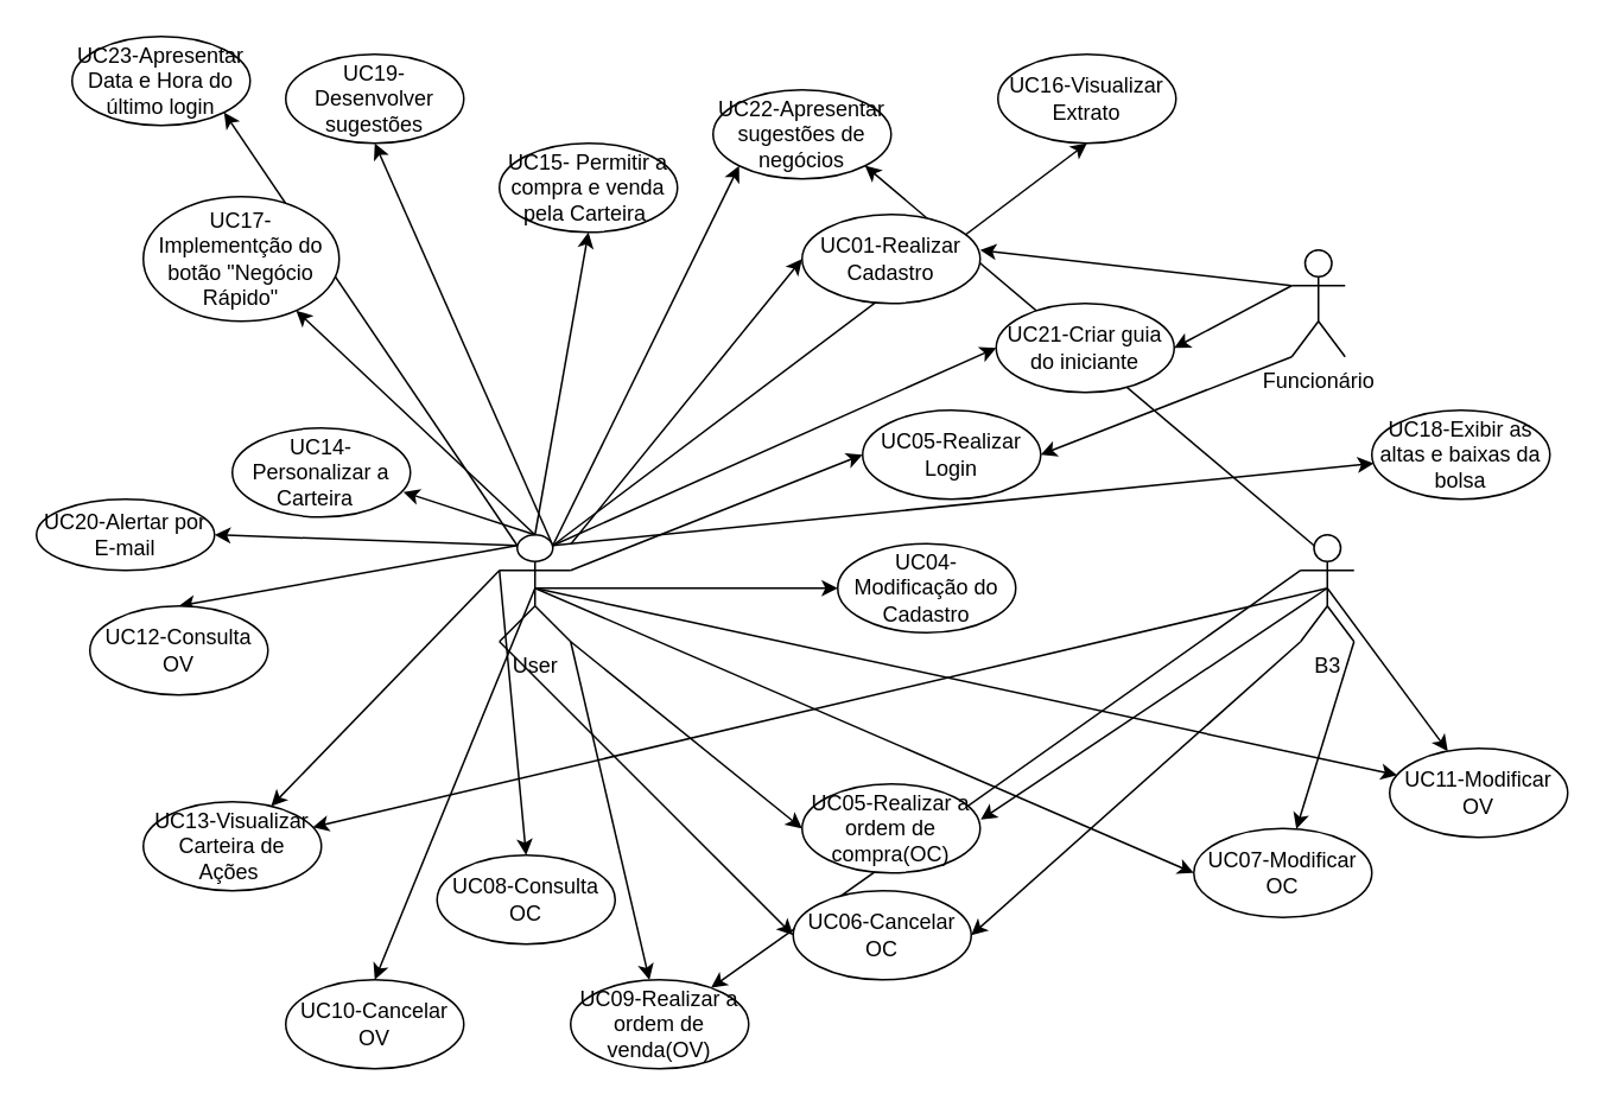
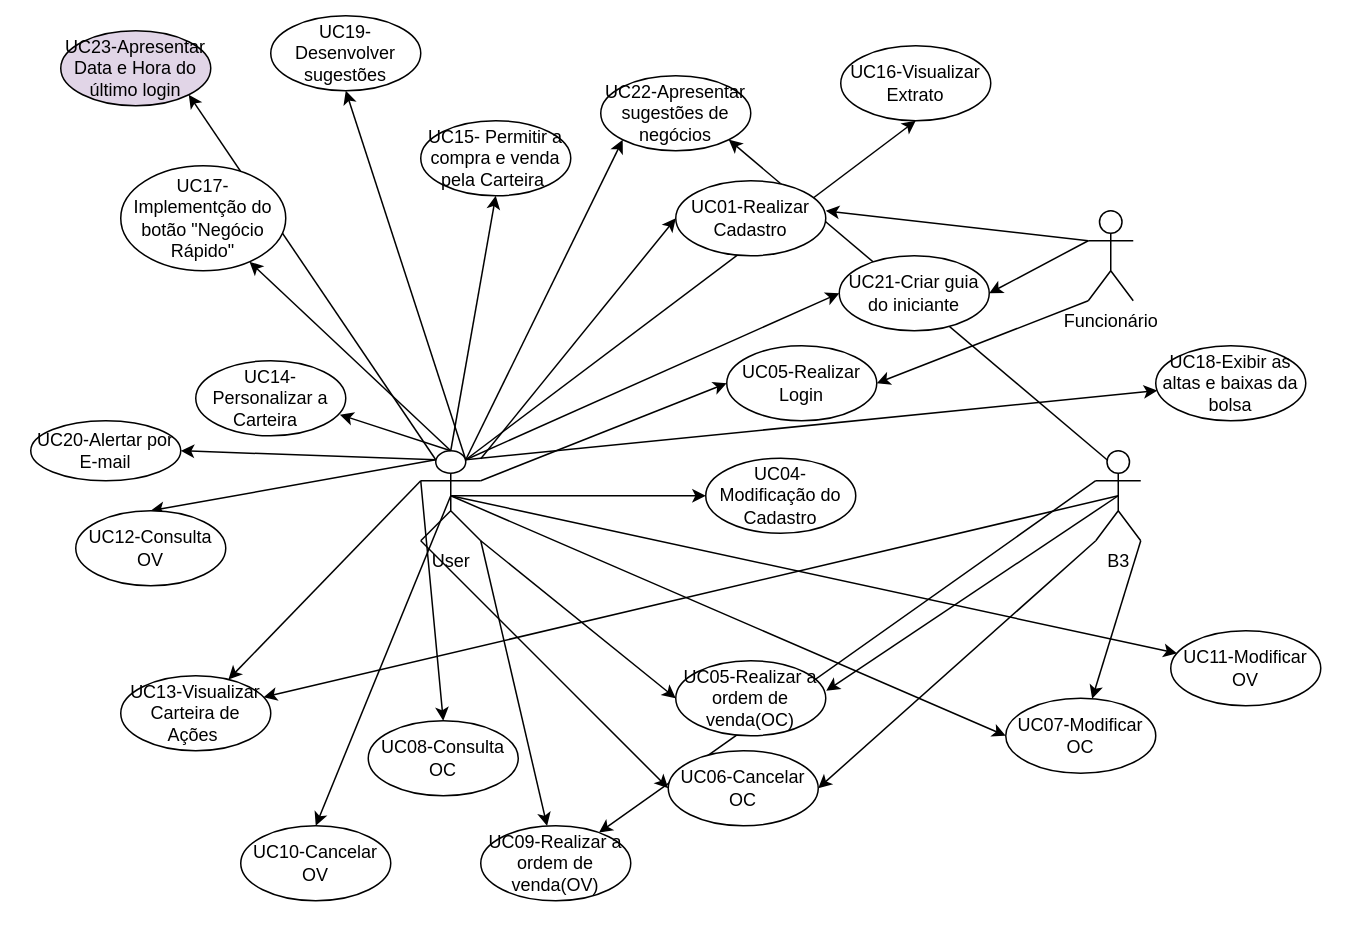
  <mxCell id="0" />
  <mxCell id="1" parent="0" />
  <mxCell id="2" style="rounded=0;orthogonalLoop=1;jettySize=auto;html=1;exitX=1;exitY=0.333;exitDx=0;exitDy=0;exitPerimeter=0;entryX=0;entryY=0.5;entryDx=0;entryDy=0;" edge="1" parent="1" source="22" target="32"><mxGeometry relative="1" as="geometry" /></mxCell>
  <mxCell id="3" style="rounded=0;orthogonalLoop=1;jettySize=auto;html=1;exitX=0.5;exitY=0.5;exitDx=0;exitDy=0;exitPerimeter=0;entryX=0;entryY=0.5;entryDx=0;entryDy=0;" edge="1" parent="1" source="22" target="33"><mxGeometry relative="1" as="geometry" /></mxCell>
  <mxCell id="4" style="rounded=0;orthogonalLoop=1;jettySize=auto;html=1;exitX=1;exitY=1;exitDx=0;exitDy=0;exitPerimeter=0;entryX=0;entryY=0.5;entryDx=0;entryDy=0;" edge="1" parent="1" source="22" target="34"><mxGeometry relative="1" as="geometry" /></mxCell>
  <mxCell id="5" style="rounded=0;orthogonalLoop=1;jettySize=auto;html=1;exitX=0;exitY=1;exitDx=0;exitDy=0;exitPerimeter=0;entryX=0;entryY=0.5;entryDx=0;entryDy=0;" edge="1" parent="1" source="22" target="35"><mxGeometry relative="1" as="geometry" /></mxCell>
  <mxCell id="6" style="edgeStyle=none;rounded=0;orthogonalLoop=1;jettySize=auto;html=1;exitX=0.5;exitY=0.5;exitDx=0;exitDy=0;exitPerimeter=0;entryX=0;entryY=0.5;entryDx=0;entryDy=0;" edge="1" parent="1" source="22" target="36"><mxGeometry relative="1" as="geometry" /></mxCell>
  <mxCell id="7" style="edgeStyle=none;rounded=0;orthogonalLoop=1;jettySize=auto;html=1;exitX=0;exitY=0.333;exitDx=0;exitDy=0;exitPerimeter=0;entryX=0.5;entryY=0;entryDx=0;entryDy=0;" edge="1" parent="1" source="22" target="37"><mxGeometry relative="1" as="geometry" /></mxCell>
  <mxCell id="8" style="edgeStyle=none;rounded=0;orthogonalLoop=1;jettySize=auto;html=1;exitX=1;exitY=1;exitDx=0;exitDy=0;exitPerimeter=0;" edge="1" parent="1" source="22" target="38"><mxGeometry relative="1" as="geometry" /></mxCell>
  <mxCell id="9" style="edgeStyle=none;rounded=0;orthogonalLoop=1;jettySize=auto;html=1;exitX=0.5;exitY=0.5;exitDx=0;exitDy=0;exitPerimeter=0;entryX=0.5;entryY=0;entryDx=0;entryDy=0;" edge="1" parent="1" source="22" target="39"><mxGeometry relative="1" as="geometry" /></mxCell>
  <mxCell id="10" style="edgeStyle=none;rounded=0;orthogonalLoop=1;jettySize=auto;html=1;exitX=0.5;exitY=0.5;exitDx=0;exitDy=0;exitPerimeter=0;" edge="1" parent="1" source="22" target="40"><mxGeometry relative="1" as="geometry" /></mxCell>
  <mxCell id="11" style="edgeStyle=none;rounded=0;orthogonalLoop=1;jettySize=auto;html=1;exitX=0.25;exitY=0.1;exitDx=0;exitDy=0;exitPerimeter=0;entryX=0.5;entryY=0;entryDx=0;entryDy=0;" edge="1" parent="1" source="22" target="41"><mxGeometry relative="1" as="geometry" /></mxCell>
  <mxCell id="12" style="edgeStyle=none;rounded=0;orthogonalLoop=1;jettySize=auto;html=1;exitX=0;exitY=0.333;exitDx=0;exitDy=0;exitPerimeter=0;" edge="1" parent="1" source="22" target="42"><mxGeometry relative="1" as="geometry" /></mxCell>
  <mxCell id="13" style="edgeStyle=none;rounded=0;orthogonalLoop=1;jettySize=auto;html=1;exitX=0.5;exitY=0;exitDx=0;exitDy=0;exitPerimeter=0;entryX=0.5;entryY=1;entryDx=0;entryDy=0;" edge="1" parent="1" source="22" target="44"><mxGeometry relative="1" as="geometry" /></mxCell>
  <mxCell id="14" style="edgeStyle=none;rounded=0;orthogonalLoop=1;jettySize=auto;html=1;exitX=0.75;exitY=0.1;exitDx=0;exitDy=0;exitPerimeter=0;entryX=0.5;entryY=1;entryDx=0;entryDy=0;" edge="1" parent="1" source="22" target="45"><mxGeometry relative="1" as="geometry" /></mxCell>
  <mxCell id="15" style="edgeStyle=none;rounded=0;orthogonalLoop=1;jettySize=auto;html=1;exitX=0.5;exitY=0;exitDx=0;exitDy=0;exitPerimeter=0;" edge="1" parent="1" source="22" target="46"><mxGeometry relative="1" as="geometry" /></mxCell>
  <mxCell id="16" style="edgeStyle=none;rounded=0;orthogonalLoop=1;jettySize=auto;html=1;exitX=0.75;exitY=0.1;exitDx=0;exitDy=0;exitPerimeter=0;" edge="1" parent="1" source="22" target="47"><mxGeometry relative="1" as="geometry" /></mxCell>
  <mxCell id="17" style="edgeStyle=none;rounded=0;orthogonalLoop=1;jettySize=auto;html=1;exitX=0.75;exitY=0.1;exitDx=0;exitDy=0;exitPerimeter=0;entryX=0.5;entryY=1;entryDx=0;entryDy=0;" edge="1" parent="1" source="22" target="48"><mxGeometry relative="1" as="geometry" /></mxCell>
  <mxCell id="18" style="edgeStyle=none;rounded=0;orthogonalLoop=1;jettySize=auto;html=1;exitX=0.25;exitY=0.1;exitDx=0;exitDy=0;exitPerimeter=0;entryX=1;entryY=0.5;entryDx=0;entryDy=0;" edge="1" parent="1" source="22" target="49"><mxGeometry relative="1" as="geometry" /></mxCell>
  <mxCell id="19" style="edgeStyle=none;rounded=0;orthogonalLoop=1;jettySize=auto;html=1;exitX=0.75;exitY=0.1;exitDx=0;exitDy=0;exitPerimeter=0;entryX=0;entryY=0.5;entryDx=0;entryDy=0;" edge="1" parent="1" source="22" target="50"><mxGeometry relative="1" as="geometry" /></mxCell>
  <mxCell id="20" style="edgeStyle=none;rounded=0;orthogonalLoop=1;jettySize=auto;html=1;exitX=0.75;exitY=0.1;exitDx=0;exitDy=0;exitPerimeter=0;entryX=0;entryY=1;entryDx=0;entryDy=0;" edge="1" parent="1" source="22" target="51"><mxGeometry relative="1" as="geometry" /></mxCell>
  <mxCell id="21" style="edgeStyle=none;rounded=0;orthogonalLoop=1;jettySize=auto;html=1;exitX=0.25;exitY=0.1;exitDx=0;exitDy=0;exitPerimeter=0;entryX=1;entryY=1;entryDx=0;entryDy=0;" edge="1" parent="1" source="22" target="52"><mxGeometry relative="1" as="geometry" /></mxCell>
  <mxCell id="22" value="User" style="shape=umlActor;verticalLabelPosition=bottom;verticalAlign=top;html=1;outlineConnect=0;" vertex="1" parent="1"><mxGeometry x="280" y="300" width="40" height="60" as="geometry" /></mxCell>
  <mxCell id="23" style="rounded=0;orthogonalLoop=1;jettySize=auto;html=1;exitX=0;exitY=1;exitDx=0;exitDy=0;exitPerimeter=0;entryX=1;entryY=0.5;entryDx=0;entryDy=0;" edge="1" parent="1" source="29" target="35"><mxGeometry relative="1" as="geometry" /></mxCell>
  <mxCell id="24" style="edgeStyle=none;rounded=0;orthogonalLoop=1;jettySize=auto;html=1;exitX=1;exitY=1;exitDx=0;exitDy=0;exitPerimeter=0;" edge="1" parent="1" source="29" target="36"><mxGeometry relative="1" as="geometry" /></mxCell>
  <mxCell id="25" style="edgeStyle=none;rounded=0;orthogonalLoop=1;jettySize=auto;html=1;exitX=0;exitY=0.333;exitDx=0;exitDy=0;exitPerimeter=0;" edge="1" parent="1" source="29" target="38"><mxGeometry relative="1" as="geometry" /></mxCell>
  <mxCell id="26" style="edgeStyle=none;rounded=0;orthogonalLoop=1;jettySize=auto;html=1;exitX=0.5;exitY=0.5;exitDx=0;exitDy=0;exitPerimeter=0;" edge="1" parent="1" source="29" target="42"><mxGeometry relative="1" as="geometry" /></mxCell>
- <mxCell id="27" style="edgeStyle=none;rounded=0;orthogonalLoop=1;jettySize=auto;html=1;exitX=0.5;exitY=0.5;exitDx=0;exitDy=0;exitPerimeter=0;" edge="1" parent="1" source="29" target="40"><mxGeometry relative="1" as="geometry" /></mxCell>
  <mxCell id="28" style="edgeStyle=none;rounded=0;orthogonalLoop=1;jettySize=auto;html=1;exitX=0.25;exitY=0.1;exitDx=0;exitDy=0;exitPerimeter=0;entryX=1;entryY=1;entryDx=0;entryDy=0;" edge="1" parent="1" source="29" target="51"><mxGeometry relative="1" as="geometry" /></mxCell>
  <mxCell id="29" value="B3" style="shape=umlActor;verticalLabelPosition=bottom;verticalAlign=top;html=1;outlineConnect=0;" vertex="1" parent="1"><mxGeometry x="730" y="300" width="30" height="60" as="geometry" /></mxCell>
  <mxCell id="30" style="rounded=0;orthogonalLoop=1;jettySize=auto;html=1;exitX=0;exitY=0.5;exitDx=0;exitDy=0;startArrow=classic;startFill=1;endArrow=none;endFill=0;" edge="1" parent="1" source="31" target="22"><mxGeometry relative="1" as="geometry" /></mxCell>
  <mxCell id="31" value="UC01-Realizar Cadastro" style="ellipse;whiteSpace=wrap;html=1;" vertex="1" parent="1"><mxGeometry x="450" y="120" width="100" height="50" as="geometry" /></mxCell>
  <mxCell id="32" value="UC05-Realizar Login" style="ellipse;whiteSpace=wrap;html=1;" vertex="1" parent="1"><mxGeometry x="484" y="230" width="100" height="50" as="geometry" /></mxCell>
  <mxCell id="33" value="UC04-Modificação do Cadastro" style="ellipse;whiteSpace=wrap;html=1;" vertex="1" parent="1"><mxGeometry x="470" y="305" width="100" height="50" as="geometry" /></mxCell>
- <mxCell id="34" value="UC05-Realizar a ordem de compra(OC)" style="ellipse;whiteSpace=wrap;html=1;" vertex="1" parent="1"><mxGeometry x="450" y="440" width="100" height="50" as="geometry" /></mxCell>
+ <mxCell id="34" value="UC05-Realizar a ordem de venda(OC)" style="ellipse;whiteSpace=wrap;html=1;" vertex="1" parent="1"><mxGeometry x="450" y="440" width="100" height="50" as="geometry" /></mxCell>
  <mxCell id="35" value="UC06-Cancelar OC" style="ellipse;whiteSpace=wrap;html=1;" vertex="1" parent="1"><mxGeometry x="445" y="500" width="100" height="50" as="geometry" /></mxCell>
  <mxCell id="36" value="UC07-Modificar OC&lt;span style=&quot;color: rgba(0, 0, 0, 0); font-family: monospace; font-size: 0px; text-align: start; text-wrap: nowrap;&quot;&gt;%3CmxGraphModel%3E%3Croot%3E%3CmxCell%20id%3D%220%22%2F%3E%3CmxCell%20id%3D%221%22%20parent%3D%220%22%2F%3E%3CmxCell%20id%3D%222%22%20value%3D%22UC06-Cancelar%20OC%22%20style%3D%22ellipse%3BwhiteSpace%3Dwrap%3Bhtml%3D1%3B%22%20vertex%3D%221%22%20parent%3D%221%22%3E%3CmxGeometry%20x%3D%22470%22%20y%3D%22290%22%20width%3D%22100%22%20height%3D%2250%22%20as%3D%22geometry%22%2F%3E%3C%2FmxCell%3E%3C%2Froot%3E%3C%2FmxGraphModel%3E&lt;/span&gt;" style="ellipse;whiteSpace=wrap;html=1;" vertex="1" parent="1"><mxGeometry x="670" y="465" width="100" height="50" as="geometry" /></mxCell>
  <mxCell id="37" value="UC08-Consulta OC" style="ellipse;whiteSpace=wrap;html=1;" vertex="1" parent="1"><mxGeometry x="245" y="480" width="100" height="50" as="geometry" /></mxCell>
  <mxCell id="38" value="UC09-Realizar a ordem de venda(OV)" style="ellipse;whiteSpace=wrap;html=1;" vertex="1" parent="1"><mxGeometry x="320" y="550" width="100" height="50" as="geometry" /></mxCell>
  <mxCell id="39" value="UC10-Cancelar OV" style="ellipse;whiteSpace=wrap;html=1;" vertex="1" parent="1"><mxGeometry x="160" y="550" width="100" height="50" as="geometry" /></mxCell>
  <mxCell id="40" value="UC11-Modificar OV" style="ellipse;whiteSpace=wrap;html=1;" vertex="1" parent="1"><mxGeometry x="780" y="420" width="100" height="50" as="geometry" /></mxCell>
  <mxCell id="41" value="UC12-Consulta OV" style="ellipse;whiteSpace=wrap;html=1;" vertex="1" parent="1"><mxGeometry x="50" y="340" width="100" height="50" as="geometry" /></mxCell>
  <mxCell id="42" value="UC13-Visualizar Carteira de Ações&amp;nbsp;" style="ellipse;whiteSpace=wrap;html=1;" vertex="1" parent="1"><mxGeometry x="80" y="450" width="100" height="50" as="geometry" /></mxCell>
  <mxCell id="43" value="UC14-Personalizar a Carteira&amp;nbsp;&amp;nbsp;" style="ellipse;whiteSpace=wrap;html=1;" vertex="1" parent="1"><mxGeometry x="130" y="240" width="100" height="50" as="geometry" /></mxCell>
  <mxCell id="44" value="UC15- Permitir a compra e venda pela Carteira&amp;nbsp;" style="ellipse;whiteSpace=wrap;html=1;" vertex="1" parent="1"><mxGeometry x="280" y="80" width="100" height="50" as="geometry" /></mxCell>
  <mxCell id="45" value="UC16-Visualizar Extrato" style="ellipse;whiteSpace=wrap;html=1;" vertex="1" parent="1"><mxGeometry x="560" y="30" width="100" height="50" as="geometry" /></mxCell>
  <mxCell id="46" value="UC17-Implementção do botão &quot;Negócio Rápido&quot;" style="ellipse;whiteSpace=wrap;html=1;" vertex="1" parent="1"><mxGeometry x="80" y="110" width="110" height="70" as="geometry" /></mxCell>
  <mxCell id="47" value="UC18-Exibir as altas e baixas da bolsa" style="ellipse;whiteSpace=wrap;html=1;" vertex="1" parent="1"><mxGeometry x="770" y="230" width="100" height="50" as="geometry" /></mxCell>
- <mxCell id="48" value="UC19-Desenvolver sugestões" style="ellipse;whiteSpace=wrap;html=1;" vertex="1" parent="1"><mxGeometry x="160" y="30" width="100" height="50" as="geometry" /></mxCell>
+ <mxCell id="48" value="UC19-Desenvolver sugestões" style="ellipse;whiteSpace=wrap;html=1;" vertex="1" parent="1"><mxGeometry x="180" y="10" width="100" height="50" as="geometry" /></mxCell>
  <mxCell id="49" value="UC20-Alertar por E-mail" style="ellipse;whiteSpace=wrap;html=1;" vertex="1" parent="1"><mxGeometry x="20" y="280" width="100" height="40" as="geometry" /></mxCell>
  <mxCell id="50" value="UC21-Criar guia do iniciante" style="ellipse;whiteSpace=wrap;html=1;" vertex="1" parent="1"><mxGeometry x="559" y="170" width="100" height="50" as="geometry" /></mxCell>
  <mxCell id="51" value="UC22-Apresentar sugestões de negócios" style="ellipse;whiteSpace=wrap;html=1;" vertex="1" parent="1"><mxGeometry x="400" y="50" width="100" height="50" as="geometry" /></mxCell>
- <mxCell id="52" value="UC23-Apresentar Data e Hora do último login" style="ellipse;whiteSpace=wrap;html=1;" vertex="1" parent="1"><mxGeometry x="40" y="20" width="100" height="50" as="geometry" /></mxCell>
+ <mxCell id="52" value="UC23-Apresentar Data e Hora do último login" style="ellipse;whiteSpace=wrap;html=1;fillColor=#e1d5e7;" vertex="1" parent="1"><mxGeometry x="40" y="20" width="100" height="50" as="geometry" /></mxCell>
  <mxCell id="53" style="edgeStyle=none;rounded=0;orthogonalLoop=1;jettySize=auto;html=1;exitX=0;exitY=0.333;exitDx=0;exitDy=0;exitPerimeter=0;entryX=1;entryY=0.5;entryDx=0;entryDy=0;" edge="1" parent="1" source="55" target="50"><mxGeometry relative="1" as="geometry" /></mxCell>
  <mxCell id="54" style="edgeStyle=none;rounded=0;orthogonalLoop=1;jettySize=auto;html=1;exitX=0;exitY=1;exitDx=0;exitDy=0;exitPerimeter=0;entryX=1;entryY=0.5;entryDx=0;entryDy=0;" edge="1" parent="1" source="55" target="32"><mxGeometry relative="1" as="geometry" /></mxCell>
  <mxCell id="55" value="Funcionário" style="shape=umlActor;verticalLabelPosition=bottom;verticalAlign=top;html=1;outlineConnect=0;" vertex="1" parent="1"><mxGeometry x="725" y="140" width="30" height="60" as="geometry" /></mxCell>
  <mxCell id="56" style="rounded=0;orthogonalLoop=1;jettySize=auto;html=1;exitX=0;exitY=0.333;exitDx=0;exitDy=0;exitPerimeter=0;entryX=1;entryY=0.401;entryDx=0;entryDy=0;entryPerimeter=0;" edge="1" parent="1" source="55" target="31"><mxGeometry relative="1" as="geometry" /></mxCell>
  <mxCell id="57" style="rounded=0;orthogonalLoop=1;jettySize=auto;html=1;exitX=0.5;exitY=0.5;exitDx=0;exitDy=0;exitPerimeter=0;entryX=1.003;entryY=0.401;entryDx=0;entryDy=0;entryPerimeter=0;" edge="1" parent="1" source="29" target="34"><mxGeometry relative="1" as="geometry" /></mxCell>
  <mxCell id="58" style="edgeStyle=none;rounded=0;orthogonalLoop=1;jettySize=auto;html=1;exitX=0.5;exitY=0;exitDx=0;exitDy=0;exitPerimeter=0;entryX=0.961;entryY=0.719;entryDx=0;entryDy=0;entryPerimeter=0;" edge="1" parent="1" source="22" target="43"><mxGeometry relative="1" as="geometry" /></mxCell>
